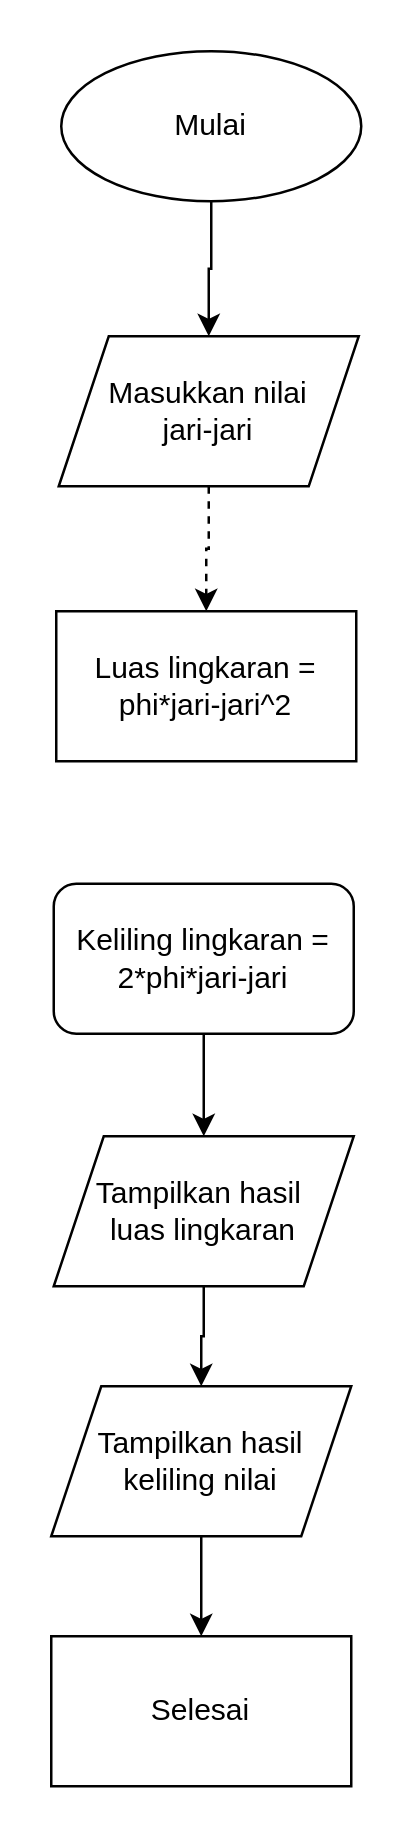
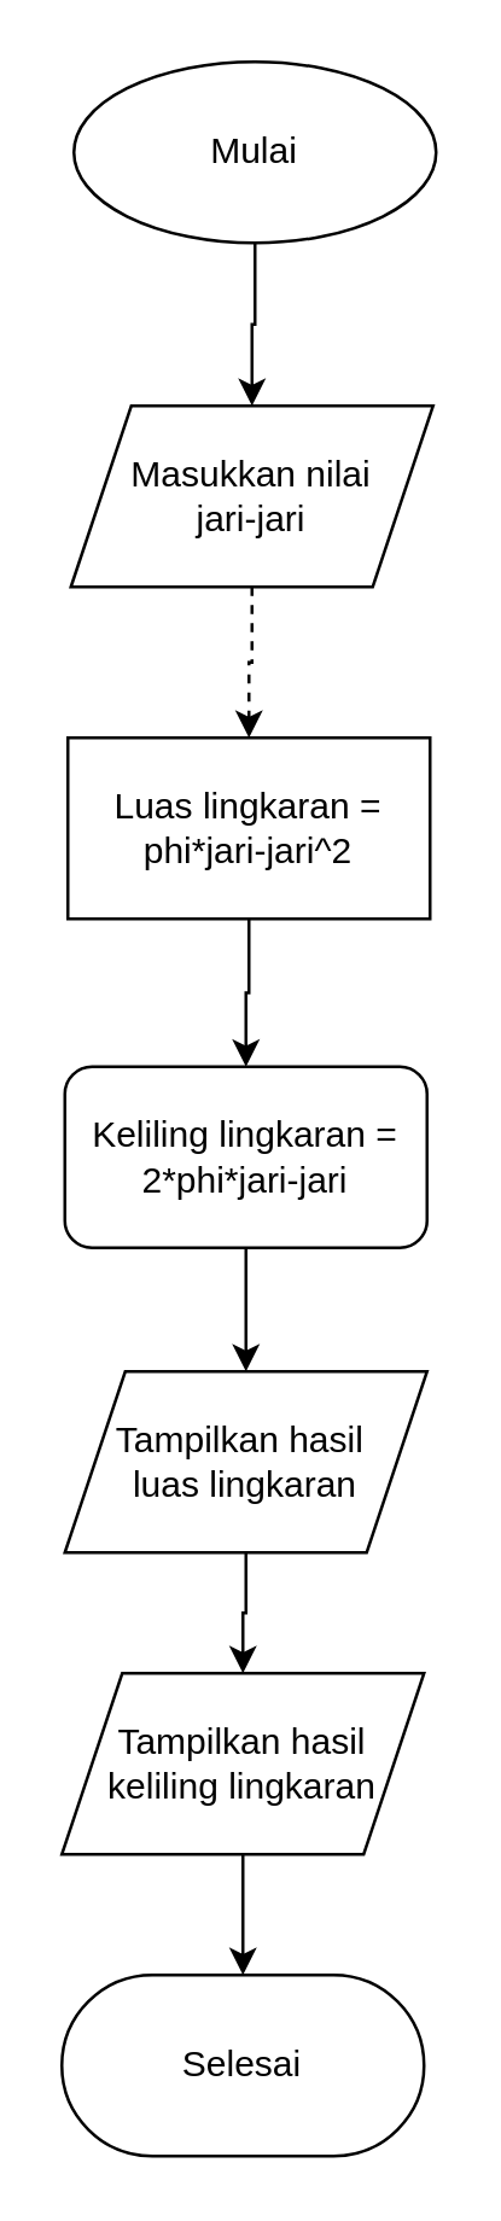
  <mxCell id="0" />
  <mxCell id="1" parent="0" />
  <mxCell id="2" value="" style="group" vertex="1" connectable="0" parent="1"><mxGeometry x="20" y="20" width="124" height="694" as="geometry" /></mxCell>
  <mxCell id="3" value="Mulai" style="ellipse;whiteSpace=wrap;html=1;arcSize=50;" vertex="1" parent="2"><mxGeometry x="4" width="120" height="60" as="geometry" /></mxCell>
- <mxCell id="4" value="Selesai" style="whiteSpace=wrap;html=1;arcSize=50;rounded=0;" vertex="1" parent="2"><mxGeometry y="634" width="120" height="60" as="geometry" /></mxCell>
+ <mxCell id="4" value="Selesai" style="rounded=1;whiteSpace=wrap;html=1;arcSize=50;" vertex="1" parent="2"><mxGeometry y="634" width="120" height="60" as="geometry" /></mxCell>
  <mxCell id="5" value="Masukkan nilai &lt;br&gt;jari-jari" style="shape=parallelogram;perimeter=parallelogramPerimeter;whiteSpace=wrap;html=1;fixedSize=1;" vertex="1" parent="2"><mxGeometry x="3" y="114" width="120" height="60" as="geometry" /></mxCell>
  <mxCell id="6" value="" style="edgeStyle=orthogonalEdgeStyle;rounded=0;orthogonalLoop=1;jettySize=auto;html=1;" edge="1" parent="2" source="3" target="5"><mxGeometry relative="1" as="geometry" /></mxCell>
  <mxCell id="7" value="Luas lingkaran =&lt;br&gt;phi*jari-jari^2" style="rounded=0;whiteSpace=wrap;html=1;" vertex="1" parent="2"><mxGeometry x="2" y="224" width="120" height="60" as="geometry" /></mxCell>
  <mxCell id="8" value="" style="edgeStyle=orthogonalEdgeStyle;rounded=0;orthogonalLoop=1;jettySize=auto;html=1;dashed=1;" edge="1" parent="2" source="5" target="7"><mxGeometry relative="1" as="geometry" /></mxCell>
  <mxCell id="9" value="Keliling lingkaran =&lt;br&gt;2*phi*jari-jari" style="whiteSpace=wrap;html=1;rounded=1;" vertex="1" parent="2"><mxGeometry x="1" y="333" width="120" height="60" as="geometry" /></mxCell>
+ <mxCell id="10" value="" style="edgeStyle=orthogonalEdgeStyle;rounded=0;orthogonalLoop=1;jettySize=auto;html=1;" edge="1" parent="2" source="7" target="9"><mxGeometry relative="1" as="geometry" /></mxCell>
  <mxCell id="11" value="Tampilkan hasil&amp;nbsp;&lt;br&gt;luas lingkaran" style="shape=parallelogram;perimeter=parallelogramPerimeter;whiteSpace=wrap;html=1;fixedSize=1;" vertex="1" parent="2"><mxGeometry x="1" y="434" width="120" height="60" as="geometry" /></mxCell>
  <mxCell id="12" value="" style="edgeStyle=orthogonalEdgeStyle;rounded=0;orthogonalLoop=1;jettySize=auto;html=1;" edge="1" parent="2" source="9" target="11"><mxGeometry relative="1" as="geometry" /></mxCell>
  <mxCell id="13" value="" style="edgeStyle=orthogonalEdgeStyle;rounded=0;orthogonalLoop=1;jettySize=auto;html=1;" edge="1" parent="2" source="14" target="4"><mxGeometry relative="1" as="geometry" /></mxCell>
- <mxCell id="14" value="Tampilkan hasil&lt;br&gt;keliling nilai" style="shape=parallelogram;perimeter=parallelogramPerimeter;whiteSpace=wrap;html=1;fixedSize=1;" vertex="1" parent="2"><mxGeometry y="534" width="120" height="60" as="geometry" /></mxCell>
+ <mxCell id="14" value="Tampilkan hasil&lt;br&gt;keliling lingkaran" style="shape=parallelogram;perimeter=parallelogramPerimeter;whiteSpace=wrap;html=1;fixedSize=1;" vertex="1" parent="2"><mxGeometry y="534" width="120" height="60" as="geometry" /></mxCell>
  <mxCell id="15" value="" style="edgeStyle=orthogonalEdgeStyle;rounded=0;orthogonalLoop=1;jettySize=auto;html=1;" edge="1" parent="2" source="11" target="14"><mxGeometry relative="1" as="geometry" /></mxCell>
